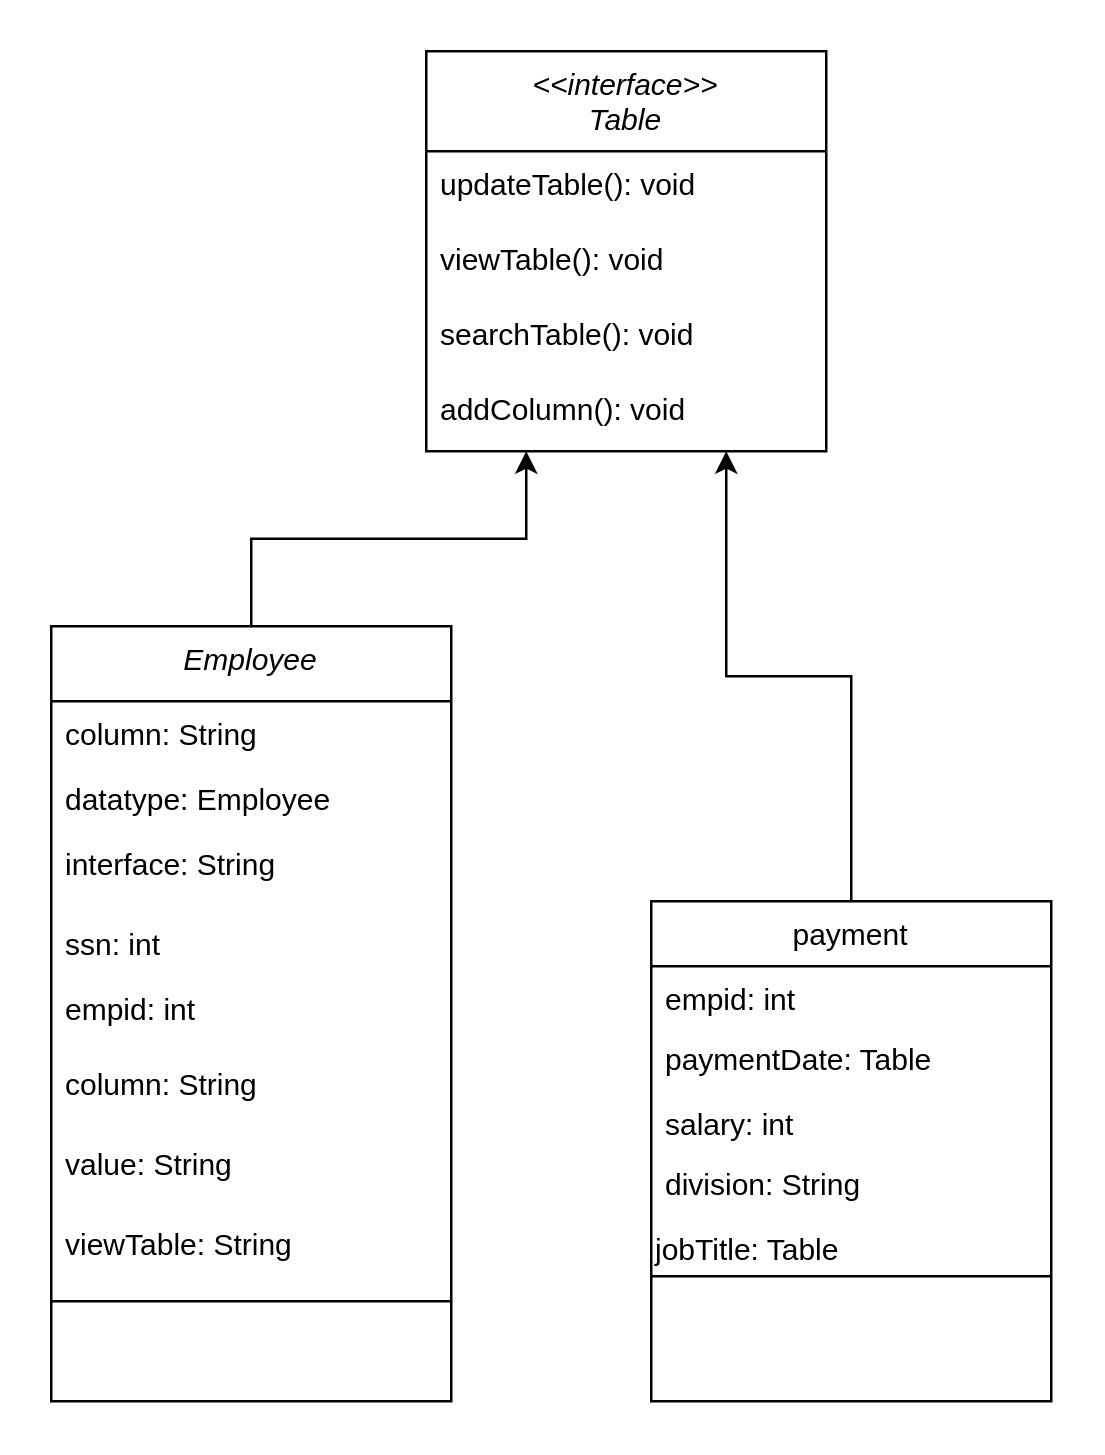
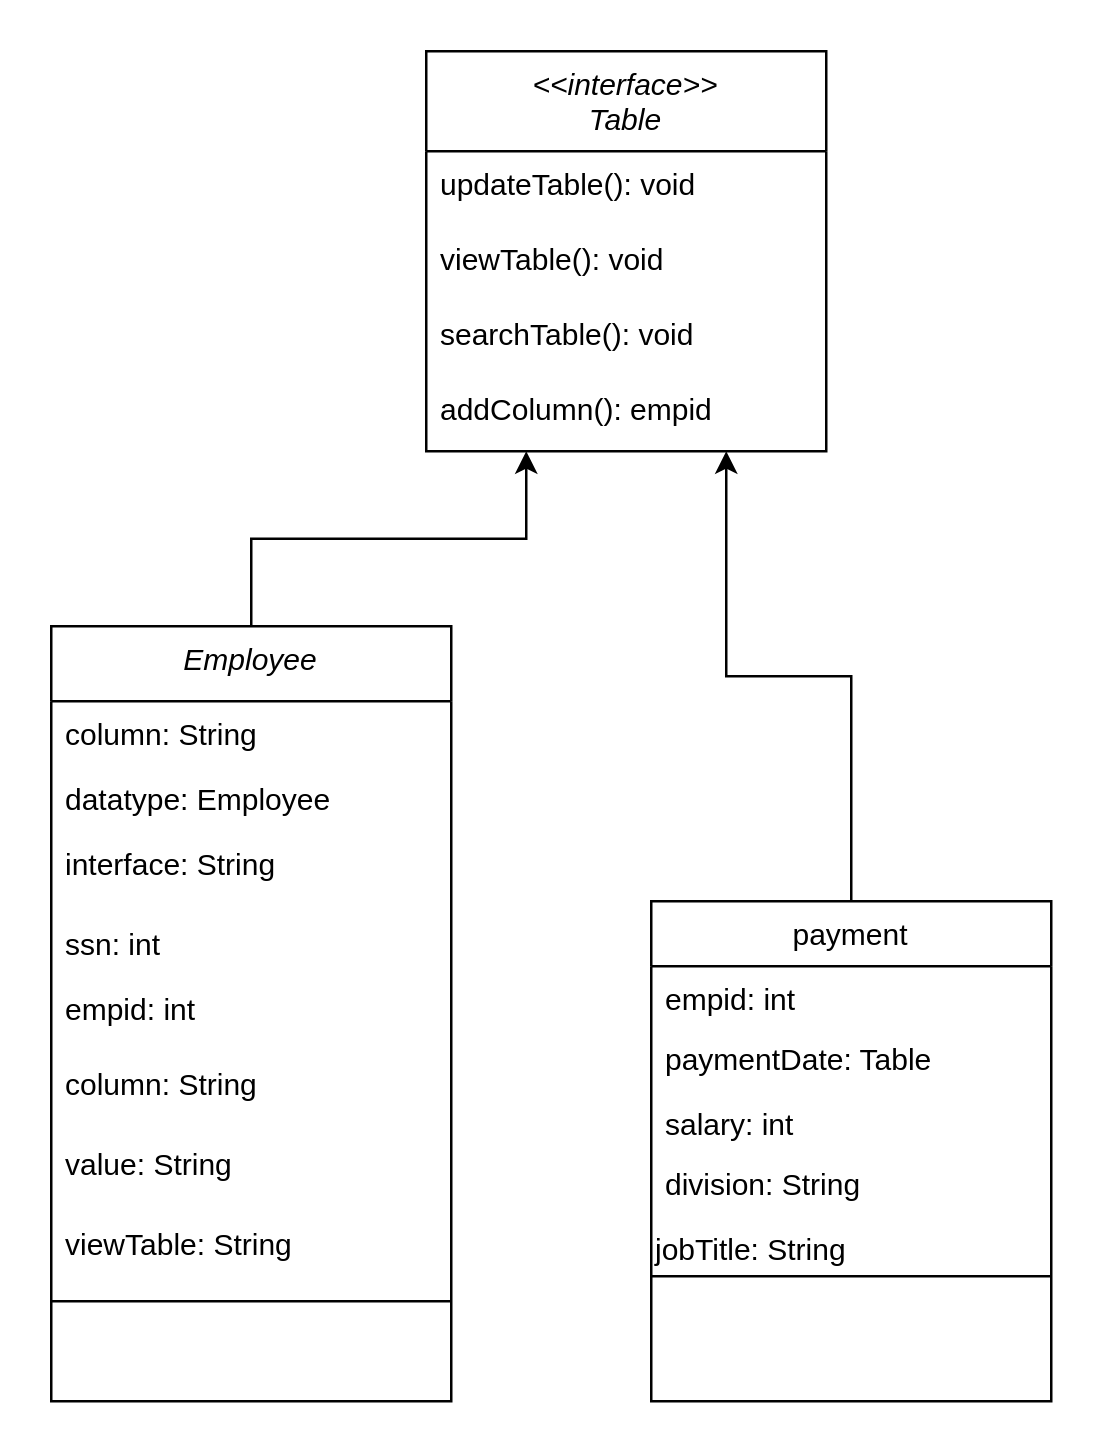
  <mxCell id="0" />
  <mxCell id="1" parent="0" />
  <mxCell id="2" value="&lt;&lt;interface&gt;&gt;&#10;Table&#10;" style="swimlane;fontStyle=2;align=center;verticalAlign=top;childLayout=stackLayout;horizontal=1;startSize=40;horizontalStack=0;resizeParent=1;resizeLast=0;collapsible=1;marginBottom=0;rounded=0;shadow=0;strokeWidth=1;" parent="1" vertex="1"><mxGeometry x="170" y="20" width="160" height="160" as="geometry"><mxRectangle x="230" y="140" width="160" height="26" as="alternateBounds" /></mxGeometry></mxCell>
  <mxCell id="3" value="updateTable(): void" style="text;align=left;verticalAlign=top;spacingLeft=4;spacingRight=4;overflow=hidden;rotatable=0;points=[[0,0.5],[1,0.5]];portConstraint=eastwest;" parent="2" vertex="1"><mxGeometry y="40" width="160" height="30" as="geometry" /></mxCell>
  <mxCell id="4" value="viewTable(): void" style="text;align=left;verticalAlign=top;spacingLeft=4;spacingRight=4;overflow=hidden;rotatable=0;points=[[0,0.5],[1,0.5]];portConstraint=eastwest;" vertex="1" parent="2"><mxGeometry y="70" width="160" height="30" as="geometry" /></mxCell>
  <mxCell id="5" value="searchTable(): void" style="text;align=left;verticalAlign=top;spacingLeft=4;spacingRight=4;overflow=hidden;rotatable=0;points=[[0,0.5],[1,0.5]];portConstraint=eastwest;" parent="2" vertex="1"><mxGeometry y="100" width="160" height="30" as="geometry" /></mxCell>
- <mxCell id="6" value="addColumn(): void" style="text;align=left;verticalAlign=top;spacingLeft=4;spacingRight=4;overflow=hidden;rotatable=0;points=[[0,0.5],[1,0.5]];portConstraint=eastwest;" parent="2" vertex="1"><mxGeometry y="130" width="160" height="30" as="geometry" /></mxCell>
+ <mxCell id="6" value="addColumn(): empid" style="text;align=left;verticalAlign=top;spacingLeft=4;spacingRight=4;overflow=hidden;rotatable=0;points=[[0,0.5],[1,0.5]];portConstraint=eastwest;" parent="2" vertex="1"><mxGeometry y="130" width="160" height="30" as="geometry" /></mxCell>
  <mxCell id="7" value="payment" style="swimlane;fontStyle=0;align=center;verticalAlign=top;childLayout=stackLayout;horizontal=1;startSize=26;horizontalStack=0;resizeParent=1;resizeLast=0;collapsible=1;marginBottom=0;rounded=0;shadow=0;strokeWidth=1;" parent="1" vertex="1"><mxGeometry x="260" y="360" width="160" height="200" as="geometry"><mxRectangle x="130" y="380" width="160" height="26" as="alternateBounds" /></mxGeometry></mxCell>
  <mxCell id="8" value="empid: int" style="text;align=left;verticalAlign=top;spacingLeft=4;spacingRight=4;overflow=hidden;rotatable=0;points=[[0,0.5],[1,0.5]];portConstraint=eastwest;rounded=0;shadow=0;html=0;" parent="7" vertex="1"><mxGeometry y="26" width="160" height="24" as="geometry" /></mxCell>
  <mxCell id="9" value="paymentDate: Table" style="text;align=left;verticalAlign=top;spacingLeft=4;spacingRight=4;overflow=hidden;rotatable=0;points=[[0,0.5],[1,0.5]];portConstraint=eastwest;rounded=0;shadow=0;html=0;" parent="7" vertex="1"><mxGeometry y="50" width="160" height="26" as="geometry" /></mxCell>
  <mxCell id="10" value="salary: int" style="text;align=left;verticalAlign=top;spacingLeft=4;spacingRight=4;overflow=hidden;rotatable=0;points=[[0,0.5],[1,0.5]];portConstraint=eastwest;rounded=0;shadow=0;html=0;" parent="7" vertex="1"><mxGeometry y="76" width="160" height="24" as="geometry" /></mxCell>
  <mxCell id="11" value="division: String" style="text;align=left;verticalAlign=top;spacingLeft=4;spacingRight=4;overflow=hidden;rotatable=0;points=[[0,0.5],[1,0.5]];portConstraint=eastwest;rounded=0;shadow=0;html=0;" parent="7" vertex="1"><mxGeometry y="100" width="160" height="26" as="geometry" /></mxCell>
- <mxCell id="12" value="jobTitle: Table" style="text;whiteSpace=wrap;html=1;" parent="7" vertex="1"><mxGeometry y="126" width="160" height="20" as="geometry" /></mxCell>
+ <mxCell id="12" value="jobTitle: String" style="text;whiteSpace=wrap;html=1;" parent="7" vertex="1"><mxGeometry y="126" width="160" height="20" as="geometry" /></mxCell>
  <mxCell id="13" value="" style="line;html=1;strokeWidth=1;align=left;verticalAlign=middle;spacingTop=-1;spacingLeft=3;spacingRight=3;rotatable=0;labelPosition=right;points=[];portConstraint=eastwest;" parent="7" vertex="1"><mxGeometry y="146" width="160" height="8" as="geometry" /></mxCell>
  <mxCell id="14" value="" style="endArrow=none;shadow=0;strokeWidth=1;rounded=0;curved=0;endFill=0;edgeStyle=elbowEdgeStyle;elbow=vertical;entryX=0.5;entryY=0;entryDx=0;entryDy=0;startArrow=classic;startFill=1;exitX=0.25;exitY=1;exitDx=0;exitDy=0;" parent="1" source="2" target="16" edge="1"><mxGeometry x="0.5" y="41" relative="1" as="geometry"><mxPoint x="201" y="91" as="sourcePoint" /><mxPoint x="180" y="460" as="targetPoint" /><mxPoint x="-40" y="32" as="offset" /></mxGeometry></mxCell>
  <mxCell id="15" value="" style="endArrow=none;shadow=0;strokeWidth=1;rounded=0;curved=0;endFill=0;edgeStyle=elbowEdgeStyle;elbow=vertical;entryX=0.5;entryY=0;entryDx=0;entryDy=0;startArrow=classic;startFill=1;exitX=0.75;exitY=1;exitDx=0;exitDy=0;" parent="1" source="2" target="7" edge="1"><mxGeometry x="0.5" y="41" relative="1" as="geometry"><mxPoint x="10" y="412" as="sourcePoint" /><mxPoint x="220" y="358" as="targetPoint" /><mxPoint x="-40" y="32" as="offset" /></mxGeometry></mxCell>
  <mxCell id="16" value="Employee" style="swimlane;fontStyle=2;align=center;verticalAlign=top;childLayout=stackLayout;horizontal=1;startSize=30;horizontalStack=0;resizeParent=1;resizeLast=0;collapsible=1;marginBottom=0;rounded=0;shadow=0;strokeWidth=1;" parent="1" vertex="1"><mxGeometry x="20" y="250" width="160" height="310" as="geometry"><mxRectangle x="230" y="140" width="160" height="26" as="alternateBounds" /></mxGeometry></mxCell>
  <mxCell id="17" value="column: String" style="text;align=left;verticalAlign=top;spacingLeft=4;spacingRight=4;overflow=hidden;rotatable=0;points=[[0,0.5],[1,0.5]];portConstraint=eastwest;" parent="16" vertex="1"><mxGeometry y="30" width="160" height="26" as="geometry" /></mxCell>
  <mxCell id="18" value="datatype: Employee" style="text;align=left;verticalAlign=top;spacingLeft=4;spacingRight=4;overflow=hidden;rotatable=0;points=[[0,0.5],[1,0.5]];portConstraint=eastwest;rounded=0;shadow=0;html=0;" parent="16" vertex="1"><mxGeometry y="56" width="160" height="26" as="geometry" /></mxCell>
  <mxCell id="19" value="interface: String" style="text;align=left;verticalAlign=top;spacingLeft=4;spacingRight=4;overflow=hidden;rotatable=0;points=[[0,0.5],[1,0.5]];portConstraint=eastwest;rounded=0;shadow=0;html=0;" parent="16" vertex="1"><mxGeometry y="82" width="160" height="32" as="geometry" /></mxCell>
  <mxCell id="20" value="ssn: int" style="text;align=left;verticalAlign=top;spacingLeft=4;spacingRight=4;overflow=hidden;rotatable=0;points=[[0,0.5],[1,0.5]];portConstraint=eastwest;rounded=0;shadow=0;html=0;" parent="16" vertex="1"><mxGeometry y="114" width="160" height="26" as="geometry" /></mxCell>
  <mxCell id="21" value="empid: int" style="text;align=left;verticalAlign=top;spacingLeft=4;spacingRight=4;overflow=hidden;rotatable=0;points=[[0,0.5],[1,0.5]];portConstraint=eastwest;rounded=0;shadow=0;html=0;" parent="16" vertex="1"><mxGeometry y="140" width="160" height="30" as="geometry" /></mxCell>
  <mxCell id="22" value="column: String" style="text;align=left;verticalAlign=top;spacingLeft=4;spacingRight=4;overflow=hidden;rotatable=0;points=[[0,0.5],[1,0.5]];portConstraint=eastwest;rounded=0;shadow=0;html=0;" parent="16" vertex="1"><mxGeometry y="170" width="160" height="32" as="geometry" /></mxCell>
  <mxCell id="23" value="value: String" style="text;align=left;verticalAlign=top;spacingLeft=4;spacingRight=4;overflow=hidden;rotatable=0;points=[[0,0.5],[1,0.5]];portConstraint=eastwest;rounded=0;shadow=0;html=0;" parent="16" vertex="1"><mxGeometry y="202" width="160" height="32" as="geometry" /></mxCell>
  <mxCell id="24" value="viewTable: String" style="text;align=left;verticalAlign=top;spacingLeft=4;spacingRight=4;overflow=hidden;rotatable=0;points=[[0,0.5],[1,0.5]];portConstraint=eastwest;rounded=0;shadow=0;html=0;" parent="16" vertex="1"><mxGeometry y="234" width="160" height="32" as="geometry" /></mxCell>
  <mxCell id="25" value="" style="line;html=1;strokeWidth=1;align=left;verticalAlign=middle;spacingTop=-1;spacingLeft=3;spacingRight=3;rotatable=0;labelPosition=right;points=[];portConstraint=eastwest;" parent="16" vertex="1"><mxGeometry y="266" width="160" height="8" as="geometry" /></mxCell>
